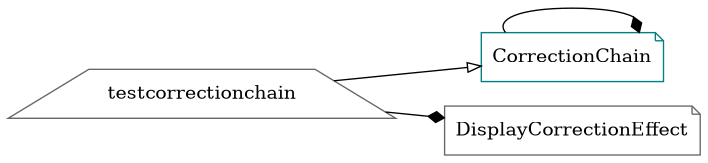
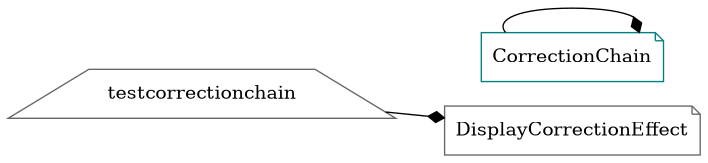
  digraph {
    rankdir=LR
    node [color=gray40 shape=note]
    edge [arrowhead=diamond]
    CorrectionChain [color=teal]
    testcorrectionchain [shape=trapezium]
    DisplayCorrectionEffect
    CorrectionChain -> CorrectionChain
-   testcorrectionchain -> CorrectionChain [arrowhead=onormal]
    testcorrectionchain -> DisplayCorrectionEffect
  }
